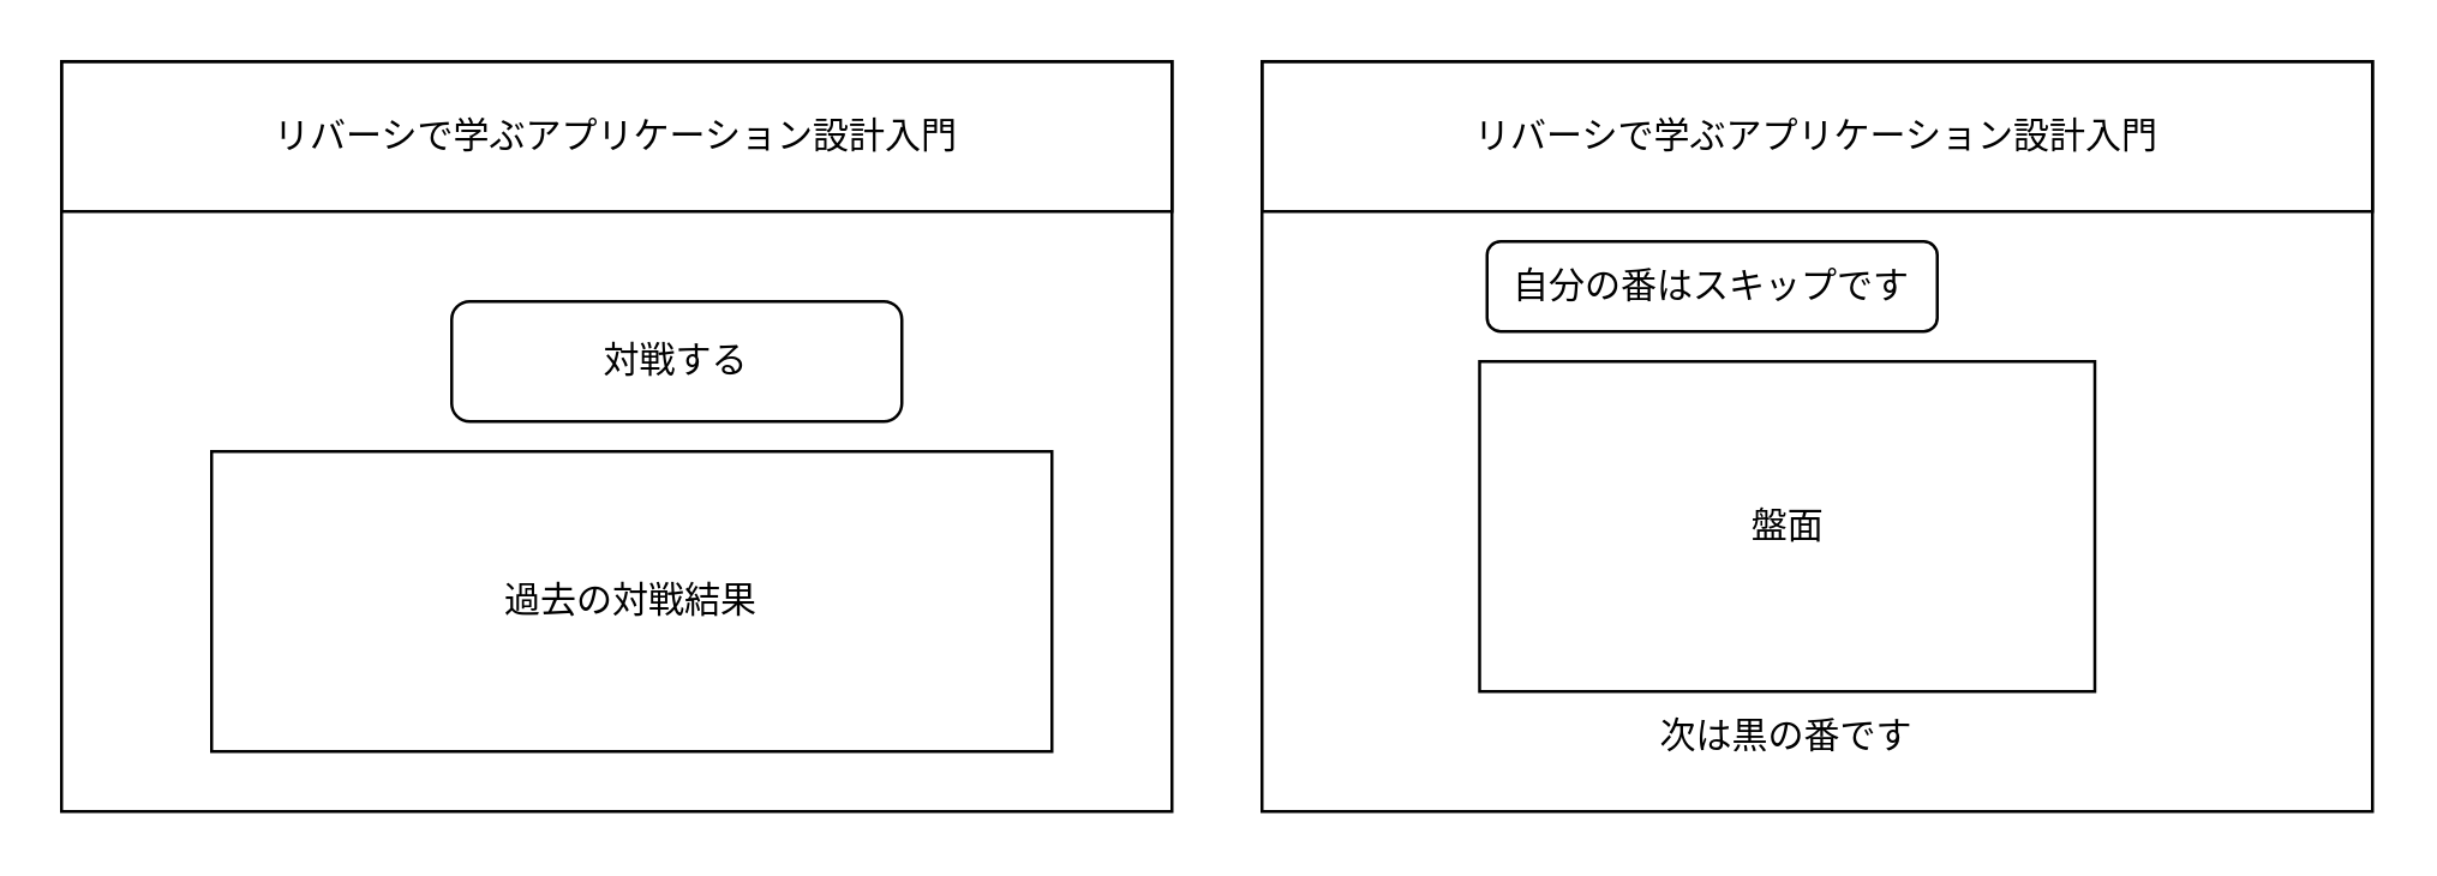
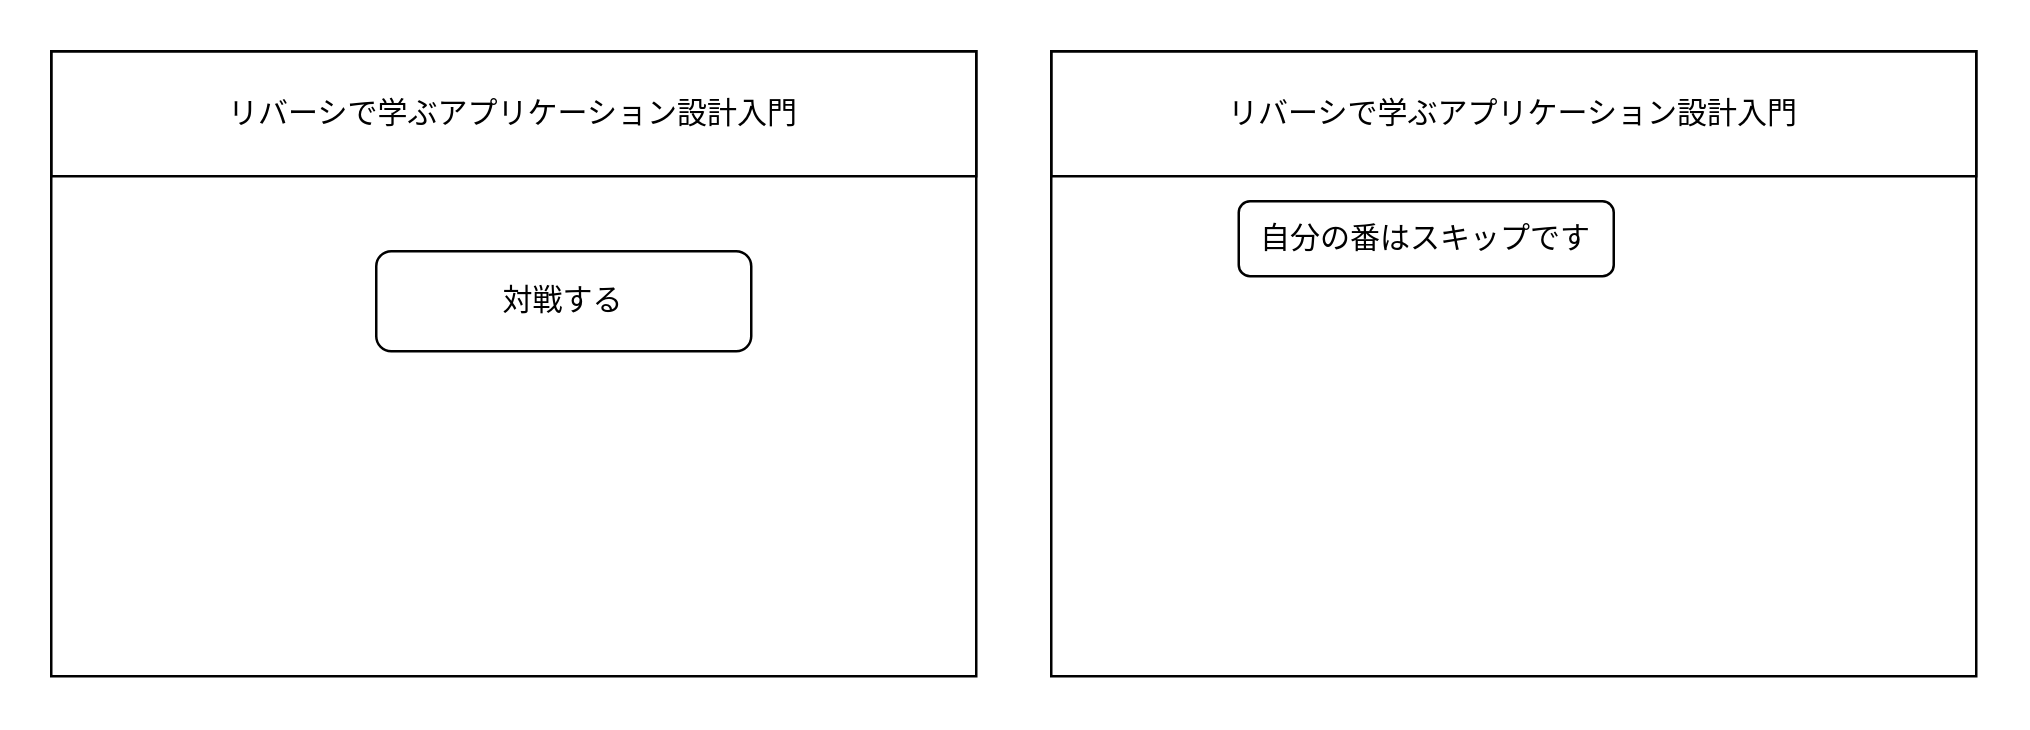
  <mxCell id="0" />
  <mxCell id="1" parent="0" />
  <mxCell id="2" value="" style="rounded=0;whiteSpace=wrap;html=1;fillColor=none;" vertex="1" parent="1"><mxGeometry x="20" y="20" width="370" height="250" as="geometry" /></mxCell>
  <mxCell id="3" value="リバーシで学ぶアプリケーション設計入門" style="rounded=0;whiteSpace=wrap;html=1;fillColor=none;" vertex="1" parent="1"><mxGeometry x="20" y="20" width="370" height="50" as="geometry" /></mxCell>
  <mxCell id="4" value="対戦する" style="rounded=1;whiteSpace=wrap;html=1;fillColor=none;" vertex="1" parent="1"><mxGeometry x="150" y="100" width="150" height="40" as="geometry" /></mxCell>
- <mxCell id="5" value="過去の対戦結果" style="rounded=0;whiteSpace=wrap;html=1;fillColor=none;" vertex="1" parent="1"><mxGeometry x="70" y="150" width="280" height="100" as="geometry" /></mxCell>
  <mxCell id="6" value="" style="rounded=0;whiteSpace=wrap;html=1;fillColor=none;" vertex="1" parent="1"><mxGeometry x="420" y="20" width="370" height="250" as="geometry" /></mxCell>
  <mxCell id="7" value="リバーシで学ぶアプリケーション設計入門" style="rounded=0;whiteSpace=wrap;html=1;fillColor=none;" vertex="1" parent="1"><mxGeometry x="420" y="20" width="370" height="50" as="geometry" /></mxCell>
  <mxCell id="8" value="自分の番はスキップです" style="rounded=1;whiteSpace=wrap;html=1;fillColor=none;" vertex="1" parent="1"><mxGeometry x="495" y="80" width="150" height="30" as="geometry" /></mxCell>
- <mxCell id="9" value="盤面" style="rounded=0;whiteSpace=wrap;html=1;fillColor=none;" vertex="1" parent="1"><mxGeometry x="492.5" y="120" width="205" height="110" as="geometry" /></mxCell>
- <mxCell id="10" value="次は黒の番です" style="rounded=0;whiteSpace=wrap;html=1;fillColor=none;strokeWidth=0;strokeColor=none;" vertex="1" parent="1"><mxGeometry x="501.25" y="230" width="187.5" height="30" as="geometry" /></mxCell>
